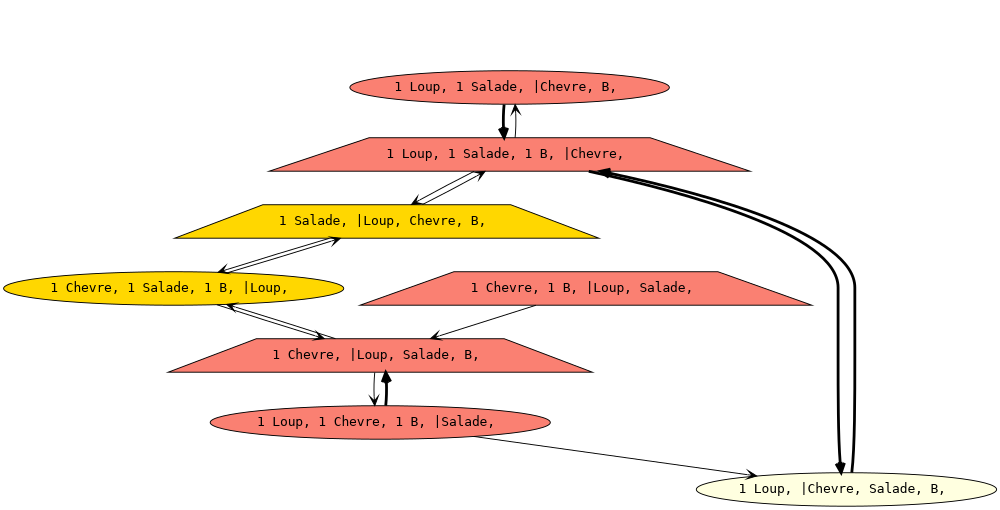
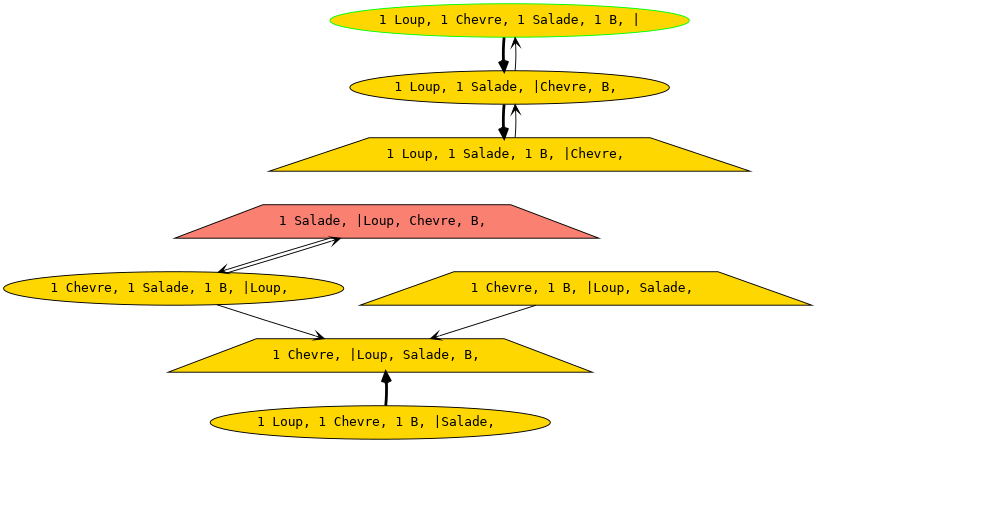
  digraph {
    fontname="DejaVu Sans Mono"
    node [fillcolor=gold fontname="DejaVu Sans Mono" shape=ellipse style=filled]
    edge [arrowhead=open fontname="DejaVu Sans Mono"]
-   "1 Loup, 1 Salade, |Chevre, B, " [fillcolor=salmon]
-   "1 Loup, 1 Salade, 1 B, |Chevre, " [fillcolor=salmon shape=trapezium]
-   "1 Salade, |Loup, Chevre, B, " [shape=trapezium]
-   "1 Loup, |Chevre, Salade, B, " [fillcolor=lightyellow]
+   n1 [color=green label="1 Loup, 1 Chevre, 1 Salade, 1 B, |"]
+   "1 Loup, 1 Salade, |Chevre, B, "
+   "1 Loup, 1 Salade, 1 B, |Chevre, " [shape=trapezium]
+   "1 Salade, |Loup, Chevre, B, " [fillcolor=salmon shape=trapezium]
    "1 Chevre, 1 Salade, 1 B, |Loup, "
-   "1 Chevre, |Loup, Salade, B, " [fillcolor=salmon shape=trapezium]
-   "1 Loup, 1 Chevre, 1 B, |Salade, " [fillcolor=salmon]
-   "1 Chevre, 1 B, |Loup, Salade, " [fillcolor=salmon shape=trapezium]
+   "1 Chevre, |Loup, Salade, B, " [shape=trapezium]
+   "1 Loup, 1 Chevre, 1 B, |Salade, "
+   "1 Chevre, 1 B, |Loup, Salade, " [shape=trapezium]
+   n1 -> "1 Loup, 1 Salade, |Chevre, B, " [penwidth=3]
+   "1 Loup, 1 Salade, |Chevre, B, " -> n1
    "1 Loup, 1 Salade, |Chevre, B, " -> "1 Loup, 1 Salade, 1 B, |Chevre, " [penwidth=3]
    "1 Loup, 1 Salade, 1 B, |Chevre, " -> "1 Loup, 1 Salade, |Chevre, B, "
-   "1 Loup, 1 Salade, 1 B, |Chevre, " -> "1 Salade, |Loup, Chevre, B, "
-   "1 Loup, 1 Salade, 1 B, |Chevre, " -> "1 Loup, |Chevre, Salade, B, " [penwidth=3]
-   "1 Salade, |Loup, Chevre, B, " -> "1 Loup, 1 Salade, 1 B, |Chevre, "
    "1 Salade, |Loup, Chevre, B, " -> "1 Chevre, 1 Salade, 1 B, |Loup, "
-   "1 Loup, |Chevre, Salade, B, " -> "1 Loup, 1 Salade, 1 B, |Chevre, " [penwidth=3]
    "1 Chevre, 1 Salade, 1 B, |Loup, " -> "1 Salade, |Loup, Chevre, B, "
    "1 Chevre, 1 Salade, 1 B, |Loup, " -> "1 Chevre, |Loup, Salade, B, "
-   "1 Chevre, |Loup, Salade, B, " -> "1 Chevre, 1 Salade, 1 B, |Loup, "
-   "1 Chevre, |Loup, Salade, B, " -> "1 Loup, 1 Chevre, 1 B, |Salade, "
-   "1 Loup, 1 Chevre, 1 B, |Salade, " -> "1 Loup, |Chevre, Salade, B, "
    "1 Loup, 1 Chevre, 1 B, |Salade, " -> "1 Chevre, |Loup, Salade, B, " [penwidth=3]
    "1 Chevre, 1 B, |Loup, Salade, " -> "1 Chevre, |Loup, Salade, B, "
  }
